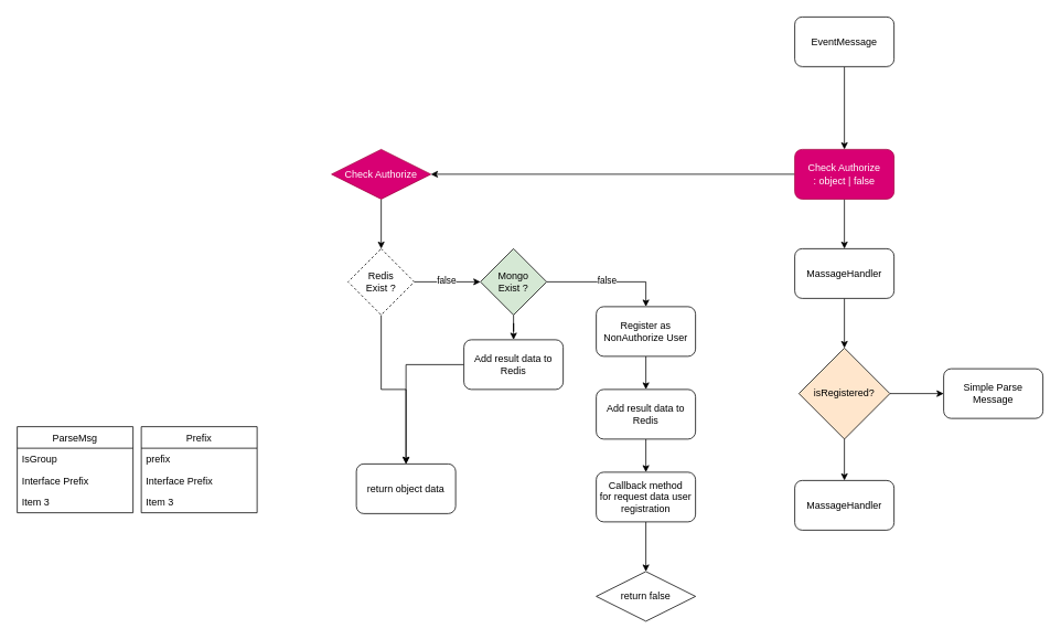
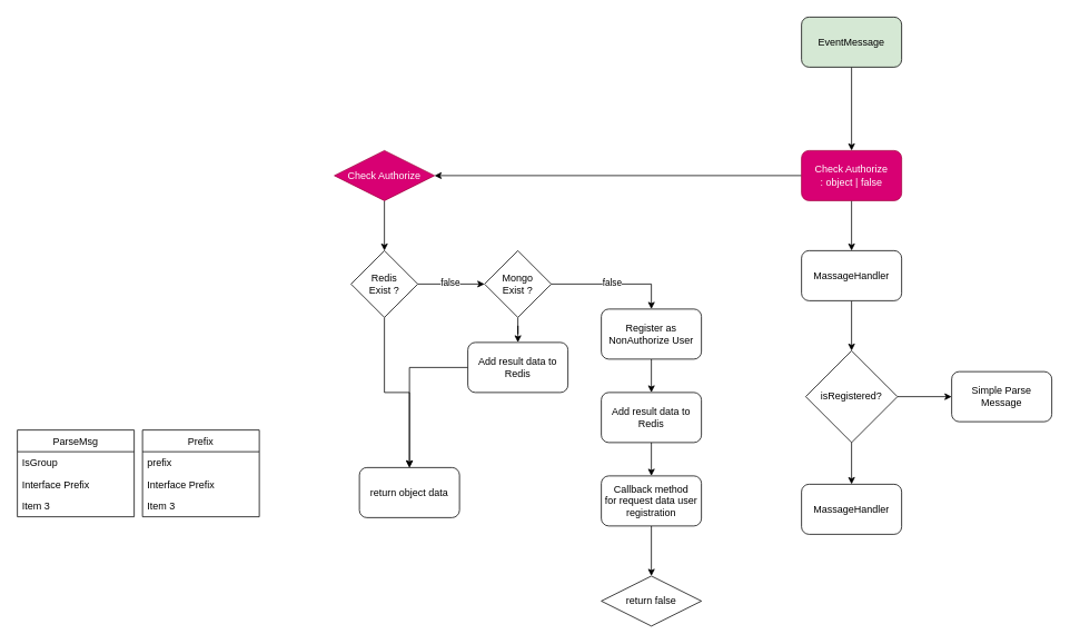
  <mxCell id="0" />
  <mxCell id="1" parent="0" />
  <mxCell id="2" value="" style="edgeStyle=orthogonalEdgeStyle;rounded=0;orthogonalLoop=1;jettySize=auto;html=1;" edge="1" parent="1" source="3" target="6"><mxGeometry relative="1" as="geometry" /></mxCell>
- <mxCell id="3" value="EventMessage" style="rounded=1;whiteSpace=wrap;html=1;" vertex="1" parent="1"><mxGeometry x="960" y="20" width="120" height="60" as="geometry" /></mxCell>
+ <mxCell id="3" value="EventMessage" style="rounded=1;whiteSpace=wrap;html=1;fillColor=#d5e8d4;" vertex="1" parent="1"><mxGeometry x="960" y="20" width="120" height="60" as="geometry" /></mxCell>
  <mxCell id="4" style="edgeStyle=orthogonalEdgeStyle;rounded=0;orthogonalLoop=1;jettySize=auto;html=1;" edge="1" parent="1" source="6" target="8"><mxGeometry relative="1" as="geometry" /></mxCell>
  <mxCell id="5" style="edgeStyle=orthogonalEdgeStyle;rounded=0;orthogonalLoop=1;jettySize=auto;html=1;entryX=0.5;entryY=0;entryDx=0;entryDy=0;" edge="1" parent="1" source="6" target="28"><mxGeometry relative="1" as="geometry" /></mxCell>
  <mxCell id="6" value="Check Authorize&lt;br&gt;: object | false" style="rounded=1;whiteSpace=wrap;html=1;fillColor=#d80073;strokeColor=#A50040;fontColor=#ffffff;" vertex="1" parent="1"><mxGeometry x="960" y="180" width="120" height="60" as="geometry" /></mxCell>
  <mxCell id="7" value="" style="edgeStyle=orthogonalEdgeStyle;rounded=0;orthogonalLoop=1;jettySize=auto;html=1;entryX=0.5;entryY=0;entryDx=0;entryDy=0;" edge="1" parent="1" source="8" target="14"><mxGeometry relative="1" as="geometry" /></mxCell>
  <mxCell id="8" value="Check Authorize" style="rhombus;whiteSpace=wrap;html=1;fillColor=#d80073;strokeColor=#A50040;fontColor=#ffffff;" vertex="1" parent="1"><mxGeometry x="400" y="180" width="120" height="60" as="geometry" /></mxCell>
  <mxCell id="9" value="" style="edgeStyle=orthogonalEdgeStyle;rounded=0;orthogonalLoop=1;jettySize=auto;html=1;" edge="1" parent="1" source="10" target="20"><mxGeometry relative="1" as="geometry" /></mxCell>
  <mxCell id="10" value="Register as NonAuthorize User" style="rounded=1;whiteSpace=wrap;html=1;" vertex="1" parent="1"><mxGeometry x="720" y="370" width="120" height="60" as="geometry" /></mxCell>
  <mxCell id="11" value="" style="edgeStyle=orthogonalEdgeStyle;rounded=0;orthogonalLoop=1;jettySize=auto;html=1;" edge="1" parent="1" source="14" target="18"><mxGeometry relative="1" as="geometry" /></mxCell>
  <mxCell id="12" value="false" style="edgeLabel;html=1;align=center;verticalAlign=middle;resizable=0;points=[];" vertex="1" connectable="0" parent="11"><mxGeometry x="-0.043" y="2" relative="1" as="geometry"><mxPoint as="offset" /></mxGeometry></mxCell>
  <mxCell id="13" style="edgeStyle=orthogonalEdgeStyle;rounded=0;orthogonalLoop=1;jettySize=auto;html=1;" edge="1" parent="1" source="14" target="25"><mxGeometry relative="1" as="geometry" /></mxCell>
- <mxCell id="14" value="&lt;span&gt;Redis &lt;br&gt;Exist ?&lt;/span&gt;" style="rhombus;whiteSpace=wrap;html=1;dashed=1;" vertex="1" parent="1"><mxGeometry x="420" y="300" width="80" height="80" as="geometry" /></mxCell>
+ <mxCell id="14" value="&lt;span&gt;Redis &lt;br&gt;Exist ?&lt;/span&gt;" style="rhombus;whiteSpace=wrap;html=1;" vertex="1" parent="1"><mxGeometry x="420" y="300" width="80" height="80" as="geometry" /></mxCell>
  <mxCell id="15" style="edgeStyle=orthogonalEdgeStyle;rounded=0;orthogonalLoop=1;jettySize=auto;html=1;entryX=0.5;entryY=0;entryDx=0;entryDy=0;" edge="1" parent="1" source="18" target="10"><mxGeometry relative="1" as="geometry" /></mxCell>
  <mxCell id="16" value="false" style="edgeLabel;html=1;align=center;verticalAlign=middle;resizable=0;points=[];" vertex="1" connectable="0" parent="15"><mxGeometry x="-0.04" y="-1" relative="1" as="geometry"><mxPoint y="-4" as="offset" /></mxGeometry></mxCell>
  <mxCell id="17" style="edgeStyle=orthogonalEdgeStyle;rounded=0;orthogonalLoop=1;jettySize=auto;html=1;entryX=0.5;entryY=0;entryDx=0;entryDy=0;" edge="1" parent="1" source="18" target="24"><mxGeometry relative="1" as="geometry" /></mxCell>
- <mxCell id="18" value="&lt;span&gt;Mongo &lt;br&gt;Exist ?&lt;/span&gt;" style="rhombus;whiteSpace=wrap;html=1;fillColor=#d5e8d4;" vertex="1" parent="1"><mxGeometry x="580" y="300" width="80" height="80" as="geometry" /></mxCell>
+ <mxCell id="18" value="&lt;span&gt;Mongo &lt;br&gt;Exist ?&lt;/span&gt;" style="rhombus;whiteSpace=wrap;html=1;" vertex="1" parent="1"><mxGeometry x="580" y="300" width="80" height="80" as="geometry" /></mxCell>
  <mxCell id="19" value="" style="edgeStyle=orthogonalEdgeStyle;rounded=0;orthogonalLoop=1;jettySize=auto;html=1;" edge="1" parent="1" source="20" target="22"><mxGeometry relative="1" as="geometry" /></mxCell>
  <mxCell id="20" value="Add result data to&lt;br&gt;Redis" style="rounded=1;whiteSpace=wrap;html=1;" vertex="1" parent="1"><mxGeometry x="720" y="470" width="120" height="60" as="geometry" /></mxCell>
  <mxCell id="21" value="" style="edgeStyle=orthogonalEdgeStyle;rounded=0;orthogonalLoop=1;jettySize=auto;html=1;" edge="1" parent="1" source="22" target="26"><mxGeometry relative="1" as="geometry" /></mxCell>
  <mxCell id="22" value="Callback method&lt;br&gt;for request data user registration" style="rounded=1;whiteSpace=wrap;html=1;" vertex="1" parent="1"><mxGeometry x="720" y="570" width="120" height="60" as="geometry" /></mxCell>
  <mxCell id="23" style="edgeStyle=orthogonalEdgeStyle;rounded=0;orthogonalLoop=1;jettySize=auto;html=1;entryX=0.5;entryY=0;entryDx=0;entryDy=0;" edge="1" parent="1" source="24" target="25"><mxGeometry relative="1" as="geometry" /></mxCell>
  <mxCell id="24" value="Add result data to&lt;br&gt;Redis" style="rounded=1;whiteSpace=wrap;html=1;" vertex="1" parent="1"><mxGeometry x="560" y="410" width="120" height="60" as="geometry" /></mxCell>
  <mxCell id="25" value="return object data" style="rounded=1;whiteSpace=wrap;html=1;" vertex="1" parent="1"><mxGeometry x="430" y="560" width="120" height="60" as="geometry" /></mxCell>
  <mxCell id="26" value="return false" style="rhombus;whiteSpace=wrap;html=1;" vertex="1" parent="1"><mxGeometry x="720" y="690" width="120" height="60" as="geometry" /></mxCell>
  <mxCell id="27" value="" style="edgeStyle=orthogonalEdgeStyle;rounded=0;orthogonalLoop=1;jettySize=auto;html=1;entryX=0.5;entryY=0;entryDx=0;entryDy=0;" edge="1" parent="1" source="28" target="31"><mxGeometry relative="1" as="geometry"><mxPoint x="1030" y="430" as="targetPoint" /></mxGeometry></mxCell>
  <mxCell id="28" value="MassageHandler" style="rounded=1;whiteSpace=wrap;html=1;" vertex="1" parent="1"><mxGeometry x="960" y="300" width="120" height="60" as="geometry" /></mxCell>
  <mxCell id="29" style="edgeStyle=orthogonalEdgeStyle;rounded=0;orthogonalLoop=1;jettySize=auto;html=1;entryX=0.5;entryY=0;entryDx=0;entryDy=0;" edge="1" parent="1" source="31" target="32"><mxGeometry relative="1" as="geometry" /></mxCell>
  <mxCell id="30" style="edgeStyle=orthogonalEdgeStyle;rounded=0;orthogonalLoop=1;jettySize=auto;html=1;entryX=0;entryY=0.5;entryDx=0;entryDy=0;" edge="1" parent="1" source="31" target="33"><mxGeometry relative="1" as="geometry" /></mxCell>
- <mxCell id="31" value="isRegistered?" style="rhombus;whiteSpace=wrap;html=1;fillColor=#ffe6cc;" vertex="1" parent="1"><mxGeometry x="965" y="420" width="110" height="110" as="geometry" /></mxCell>
+ <mxCell id="31" value="isRegistered?" style="rhombus;whiteSpace=wrap;html=1;" vertex="1" parent="1"><mxGeometry x="965" y="420" width="110" height="110" as="geometry" /></mxCell>
  <mxCell id="32" value="MassageHandler" style="rounded=1;whiteSpace=wrap;html=1;" vertex="1" parent="1"><mxGeometry x="960" y="580" width="120" height="60" as="geometry" /></mxCell>
  <mxCell id="33" value="Simple Parse Message" style="rounded=1;whiteSpace=wrap;html=1;" vertex="1" parent="1"><mxGeometry x="1140" y="445" width="120" height="60" as="geometry" /></mxCell>
  <mxCell id="34" value="ParseMsg" style="swimlane;fontStyle=0;childLayout=stackLayout;horizontal=1;startSize=26;horizontalStack=0;resizeParent=1;resizeParentMax=0;resizeLast=0;collapsible=1;marginBottom=0;" vertex="1" parent="1"><mxGeometry x="20" y="515" width="140" height="104" as="geometry" /></mxCell>
  <mxCell id="35" value="IsGroup" style="text;strokeColor=none;fillColor=none;align=left;verticalAlign=top;spacingLeft=4;spacingRight=4;overflow=hidden;rotatable=0;points=[[0,0.5],[1,0.5]];portConstraint=eastwest;" vertex="1" parent="34"><mxGeometry y="26" width="140" height="26" as="geometry" /></mxCell>
  <mxCell id="36" value="Interface Prefix" style="text;strokeColor=none;fillColor=none;align=left;verticalAlign=top;spacingLeft=4;spacingRight=4;overflow=hidden;rotatable=0;points=[[0,0.5],[1,0.5]];portConstraint=eastwest;" vertex="1" parent="34"><mxGeometry y="52" width="140" height="26" as="geometry" /></mxCell>
  <mxCell id="37" value="Item 3" style="text;strokeColor=none;fillColor=none;align=left;verticalAlign=top;spacingLeft=4;spacingRight=4;overflow=hidden;rotatable=0;points=[[0,0.5],[1,0.5]];portConstraint=eastwest;" vertex="1" parent="34"><mxGeometry y="78" width="140" height="26" as="geometry" /></mxCell>
  <mxCell id="38" value="Prefix" style="swimlane;fontStyle=0;childLayout=stackLayout;horizontal=1;startSize=26;horizontalStack=0;resizeParent=1;resizeParentMax=0;resizeLast=0;collapsible=1;marginBottom=0;" vertex="1" parent="1"><mxGeometry x="170" y="515" width="140" height="104" as="geometry" /></mxCell>
  <mxCell id="39" value="prefix" style="text;strokeColor=none;fillColor=none;align=left;verticalAlign=top;spacingLeft=4;spacingRight=4;overflow=hidden;rotatable=0;points=[[0,0.5],[1,0.5]];portConstraint=eastwest;" vertex="1" parent="38"><mxGeometry y="26" width="140" height="26" as="geometry" /></mxCell>
  <mxCell id="40" value="Interface Prefix" style="text;strokeColor=none;fillColor=none;align=left;verticalAlign=top;spacingLeft=4;spacingRight=4;overflow=hidden;rotatable=0;points=[[0,0.5],[1,0.5]];portConstraint=eastwest;" vertex="1" parent="38"><mxGeometry y="52" width="140" height="26" as="geometry" /></mxCell>
  <mxCell id="41" value="Item 3" style="text;strokeColor=none;fillColor=none;align=left;verticalAlign=top;spacingLeft=4;spacingRight=4;overflow=hidden;rotatable=0;points=[[0,0.5],[1,0.5]];portConstraint=eastwest;" vertex="1" parent="38"><mxGeometry y="78" width="140" height="26" as="geometry" /></mxCell>
